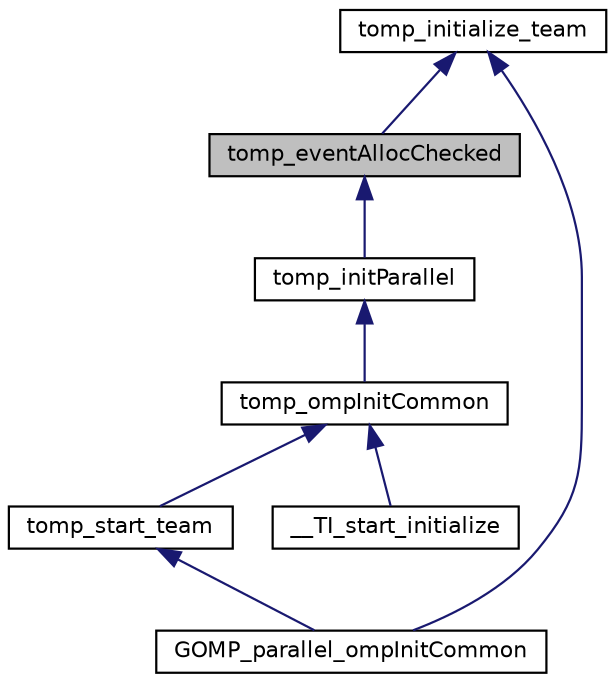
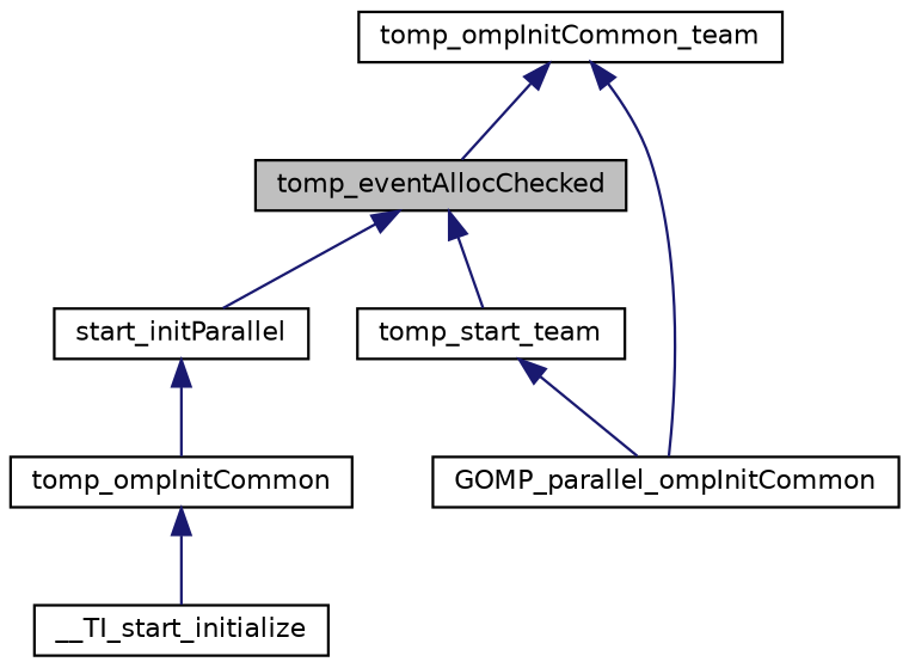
  digraph {
    rankdir=TB
    node [color=black fillcolor=white fontname=Helvetica fontsize=10 shape=record style=filled]
    edge [color=midnightblue dir=back fontname=Helvetica fontsize=10 labelfontname=Helvetica labelfontsize=10 style=solid]
    n1 [fillcolor=grey75 fontcolor=black height=0.2 label=tomp_eventAllocChecked width=0.4]
-   n2 [height=0.2 label=tomp_initParallel width=0.4]
+   n2 [height=0.2 label=start_initParallel width=0.4]
    n3 [height=0.2 label=tomp_start_team width=0.4]
    n4 [height=0.2 label=tomp_ompInitCommon width=0.4]
-   n5 [height=0.2 label=tomp_initialize_team width=0.4]
+   n5 [height=0.2 label=tomp_ompInitCommon_team width=0.4]
    n6 [height=0.2 label=GOMP_parallel_ompInitCommon width=0.4]
    n7 [height=0.2 label=__TI_start_initialize width=0.4]
    n1 -> n2
-   n4 -> n3
+   n1 -> n3
    n2 -> n4
    n3 -> n6
    n4 -> n7
    n5 -> n1
    n5 -> n6
  }
